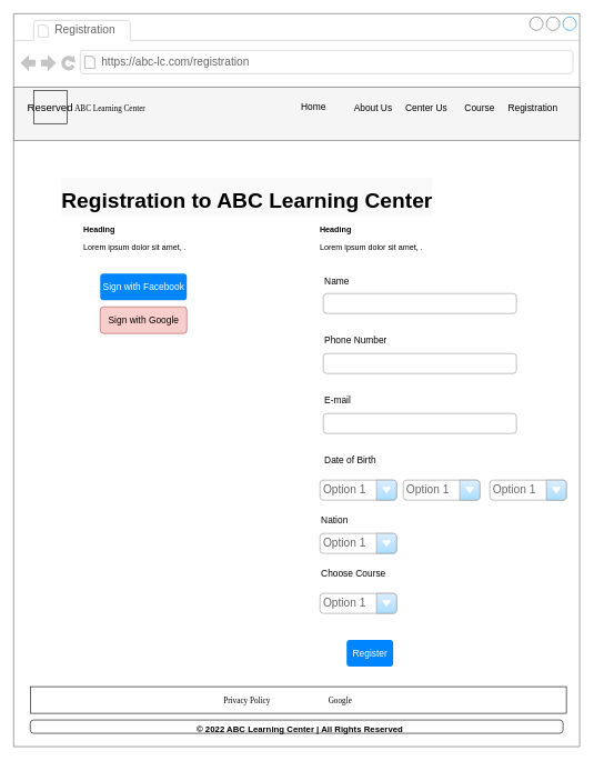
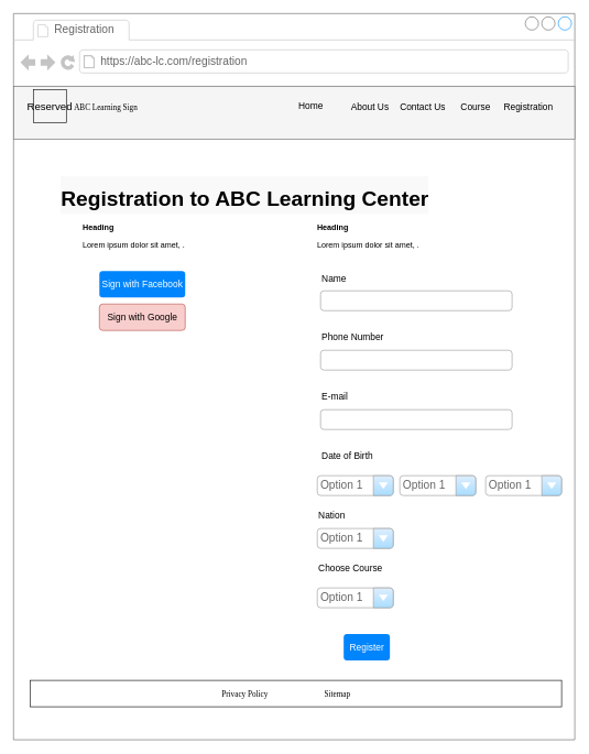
  <mxCell id="0" />
  <mxCell id="1" parent="0" />
  <mxCell id="2" value="" style="strokeWidth=1;shadow=0;dashed=0;align=center;html=1;shape=mxgraph.mockup.containers.browserWindow;rSize=0;strokeColor=#666666;strokeColor2=#008cff;strokeColor3=#c4c4c4;mainText=,;recursiveResize=0;" vertex="1" parent="1"><mxGeometry x="20" width="850" height="1100" as="geometry" y="20" /></mxCell>
  <mxCell id="3" value="Registration" style="strokeWidth=1;shadow=0;dashed=0;align=center;html=1;shape=mxgraph.mockup.containers.anchor;fontSize=17;fontColor=#666666;align=left;" vertex="1" parent="2"><mxGeometry x="60" y="12" width="110" height="26" as="geometry" /></mxCell>
  <mxCell id="4" value="https://abc-lc.com/registration" style="strokeWidth=1;shadow=0;dashed=0;align=center;html=1;shape=mxgraph.mockup.containers.anchor;rSize=0;fontSize=17;fontColor=#666666;align=left;" vertex="1" parent="2"><mxGeometry x="130" y="60" width="250" height="26" as="geometry" /></mxCell>
  <mxCell id="5" value="" style="html=1;shadow=0;dashed=0;fillColor=#f5f5f5;strokeColor=#666666;fontSize=16;fontColor=#333333;align=left;spacing=15;" vertex="1" parent="2"><mxGeometry y="110" width="850" height="80" as="geometry" /></mxCell>
  <mxCell id="6" value="&lt;font color=&quot;#000000&quot;&gt;Home&lt;/font&gt;" style="html=1;shadow=0;dashed=0;shape=mxgraph.bootstrap.rrect;rSize=5;fillColor=none;strokeColor=none;fontSize=14;fontColor=#ffffff;sketch=0;" vertex="1" parent="5"><mxGeometry x="415" y="10" width="70" height="40" as="geometry" /></mxCell>
- <mxCell id="7" value="Center Us" style="fillColor=none;strokeColor=none;fontSize=14;fontColor=#000000;" vertex="1" parent="5"><mxGeometry x="590" y="10" width="60" height="40" as="geometry" /></mxCell>
+ <mxCell id="7" value="Contact Us" style="fillColor=none;strokeColor=none;fontSize=14;fontColor=#000000;" vertex="1" parent="5"><mxGeometry x="590" y="10" width="60" height="40" as="geometry" /></mxCell>
  <mxCell id="8" value="About Us" style="fillColor=none;strokeColor=none;fontSize=14;fontColor=#000000;" vertex="1" parent="5"><mxGeometry x="510" y="10" width="60" height="40" as="geometry" /></mxCell>
  <mxCell id="9" value="Course" style="fillColor=none;strokeColor=none;fontSize=14;fontColor=#000000;" vertex="1" parent="5"><mxGeometry x="670" y="10" width="60" height="40" as="geometry" /></mxCell>
  <mxCell id="10" value="Reserved" style="whiteSpace=wrap;html=1;aspect=fixed;strokeColor=default;fontSize=16;fontColor=#000000;fillColor=none;" vertex="1" parent="5"><mxGeometry x="30" y="5" width="50" height="50" as="geometry" /></mxCell>
- <mxCell id="11" value="&lt;div style=&quot;&quot;&gt;&lt;span style=&quot;font-family: &amp;quot;Times New Roman&amp;quot;; background-color: initial;&quot;&gt;&lt;font style=&quot;font-size: 12px;&quot;&gt;ABC Learning Center&lt;/font&gt;&lt;/span&gt;&lt;/div&gt;" style="text;html=1;strokeColor=none;fillColor=none;align=left;verticalAlign=middle;whiteSpace=wrap;rounded=0;fontSize=16;fontColor=#000000;" vertex="1" parent="5"><mxGeometry x="90" y="20" width="110" height="20" as="geometry" /></mxCell>
+ <mxCell id="11" value="&lt;div style=&quot;&quot;&gt;&lt;span style=&quot;font-family: &amp;quot;Times New Roman&amp;quot;; background-color: initial;&quot;&gt;&lt;font style=&quot;font-size: 12px;&quot;&gt;ABC Learning Sign&lt;/font&gt;&lt;/span&gt;&lt;/div&gt;" style="text;html=1;strokeColor=none;fillColor=none;align=left;verticalAlign=middle;whiteSpace=wrap;rounded=0;fontSize=16;fontColor=#000000;" vertex="1" parent="5"><mxGeometry x="90" y="20" width="110" height="20" as="geometry" /></mxCell>
  <mxCell id="12" value="Registration" style="fillColor=none;strokeColor=none;fontSize=14;fontColor=#000000;" vertex="1" parent="5"><mxGeometry x="750" y="10" width="60" height="40" as="geometry" /></mxCell>
- <mxCell id="13" value="&lt;h1&gt;&lt;font style=&quot;font-size: 13px;&quot; color=&quot;#000000&quot;&gt;© 2022 ABC Learning Center | All Rights Reserved&lt;/font&gt;&lt;/h1&gt;" style="html=1;shadow=0;dashed=0;shape=mxgraph.bootstrap.rrect;rSize=5;strokeColor=default;strokeWidth=1;fillColor=none;fontColor=#59B958;whiteSpace=wrap;align=center;verticalAlign=middle;spacingLeft=10;" vertex="1" parent="2"><mxGeometry x="25" y="1060" width="800" height="20" as="geometry" /></mxCell>
  <mxCell id="14" value="" style="shape=rect;fillColor=#ffffff;strokeColor=#000000;shadow=0;labelBackgroundColor=none;fontFamily=Times New Roman;fontSize=13;fontColor=#3333FF;" vertex="1" parent="2"><mxGeometry x="25" y="1010" width="805" height="40" as="geometry" /></mxCell>
  <mxCell id="15" value="Privacy Policy" style="shape=rect;strokeColor=none;fillColor=none;fontSize=12;fontColor=#000000;dashed=0;labelBackgroundColor=none;fontFamily=Times New Roman;" vertex="1" parent="14"><mxGeometry x="225" width="201.25" height="40" as="geometry" /></mxCell>
- <mxCell id="16" value="Google" style="shape=rect;strokeColor=none;fillColor=none;fontSize=12;fontColor=#000000;dashed=0;labelBackgroundColor=none;fontFamily=Times New Roman;" vertex="1" parent="14"><mxGeometry x="365" width="201.25" height="40" as="geometry" /></mxCell>
+ <mxCell id="16" value="Sitemap" style="shape=rect;strokeColor=none;fillColor=none;fontSize=12;fontColor=#000000;dashed=0;labelBackgroundColor=none;fontFamily=Times New Roman;" vertex="1" parent="14"><mxGeometry x="365" width="201.25" height="40" as="geometry" /></mxCell>
  <mxCell id="17" value="&lt;h1 style=&quot;margin: 0px; padding: 0px; box-sizing: border-box; font-family: Arial, Helvetica, sans-serif; background-color: rgb(249, 249, 249);&quot;&gt;&lt;font style=&quot;font-size: 32px;&quot;&gt;Registration to ABC Learning Center&lt;/font&gt;&lt;/h1&gt;" style="text;strokeColor=none;fillColor=none;html=1;fontSize=24;fontStyle=1;verticalAlign=middle;align=left;fontColor=#000000;" vertex="1" parent="2"><mxGeometry x="70" y="220" width="570" height="110" as="geometry" /></mxCell>
  <mxCell id="18" value="Name" style="fillColor=none;strokeColor=none;align=left;fontSize=14;fontColor=#000000;" vertex="1" parent="2"><mxGeometry width="260" height="40" relative="1" as="geometry"><mxPoint x="465" y="380" as="offset" /></mxGeometry></mxCell>
  <mxCell id="19" value="" style="html=1;shadow=0;dashed=0;shape=mxgraph.bootstrap.rrect;rSize=5;fillColor=none;strokeColor=#999999;align=left;spacing=15;fontSize=14;fontColor=#6C767D;" vertex="1" parent="2"><mxGeometry width="290" height="30" relative="1" as="geometry"><mxPoint x="465" y="420" as="offset" /></mxGeometry></mxCell>
  <mxCell id="20" value="Date of Birth" style="fillColor=none;strokeColor=none;align=left;fontSize=14;fontColor=#000000;" vertex="1" parent="2"><mxGeometry width="260" height="40" relative="1" as="geometry"><mxPoint x="465" y="650" as="offset" /></mxGeometry></mxCell>
  <mxCell id="21" style="edgeStyle=orthogonalEdgeStyle;rounded=0;orthogonalLoop=1;jettySize=auto;html=1;fontSize=43;fontColor=#000000;" edge="1" parent="2" source="22"><mxGeometry relative="1" as="geometry"><Array as="points"><mxPoint x="1310" y="960" /><mxPoint x="1310" y="2190" /></Array></mxGeometry></mxCell>
  <mxCell id="22" value="Register" style="html=1;shadow=0;dashed=0;shape=mxgraph.bootstrap.rrect;rSize=5;fillColor=#0085FC;strokeColor=none;align=center;fontSize=14;fontColor=#FFFFFF;" vertex="1" parent="2"><mxGeometry width="70" height="40" relative="1" as="geometry"><mxPoint x="500" y="940" as="offset" /></mxGeometry></mxCell>
  <mxCell id="23" value="Phone Number" style="fillColor=none;strokeColor=none;align=left;fontSize=14;fontColor=#000000;" vertex="1" parent="2"><mxGeometry width="260" height="40" relative="1" as="geometry"><mxPoint x="465" y="470" as="offset" /></mxGeometry></mxCell>
  <mxCell id="24" value="" style="html=1;shadow=0;dashed=0;shape=mxgraph.bootstrap.rrect;rSize=5;fillColor=none;strokeColor=#999999;align=left;spacing=15;fontSize=14;fontColor=#6C767D;" vertex="1" parent="2"><mxGeometry width="290" height="30" relative="1" as="geometry"><mxPoint x="465" y="510" as="offset" /></mxGeometry></mxCell>
  <mxCell id="25" value="E-mail" style="fillColor=none;strokeColor=none;align=left;fontSize=14;fontColor=#000000;" vertex="1" parent="2"><mxGeometry width="260" height="40" relative="1" as="geometry"><mxPoint x="465" y="560" as="offset" /></mxGeometry></mxCell>
  <mxCell id="26" value="" style="html=1;shadow=0;dashed=0;shape=mxgraph.bootstrap.rrect;rSize=5;fillColor=none;strokeColor=#999999;align=left;spacing=15;fontSize=14;fontColor=#6C767D;" vertex="1" parent="2"><mxGeometry width="290" height="30" relative="1" as="geometry"><mxPoint x="465" y="600" as="offset" /></mxGeometry></mxCell>
  <mxCell id="27" value="Option 1" style="strokeWidth=1;shadow=0;dashed=0;align=center;html=1;shape=mxgraph.mockup.forms.comboBox;strokeColor=#999999;fillColor=#ddeeff;align=left;fillColor2=#aaddff;mainText=;fontColor=#666666;fontSize=17;spacingLeft=3;" vertex="1" parent="2"><mxGeometry x="460" y="700" width="115" height="30" as="geometry" /></mxCell>
  <mxCell id="28" value="Option 1" style="strokeWidth=1;shadow=0;dashed=0;align=center;html=1;shape=mxgraph.mockup.forms.comboBox;strokeColor=#999999;fillColor=#ddeeff;align=left;fillColor2=#aaddff;mainText=;fontColor=#666666;fontSize=17;spacingLeft=3;" vertex="1" parent="2"><mxGeometry x="585" y="700" width="115" height="30" as="geometry" /></mxCell>
  <mxCell id="29" value="Option 1" style="strokeWidth=1;shadow=0;dashed=0;align=center;html=1;shape=mxgraph.mockup.forms.comboBox;strokeColor=#999999;fillColor=#ddeeff;align=left;fillColor2=#aaddff;mainText=;fontColor=#666666;fontSize=17;spacingLeft=3;" vertex="1" parent="2"><mxGeometry x="715" y="700" width="115" height="30" as="geometry" /></mxCell>
  <mxCell id="30" value="Nation" style="fillColor=none;strokeColor=none;align=left;fontSize=14;fontColor=#000000;" vertex="1" parent="2"><mxGeometry width="260" height="40" relative="1" as="geometry"><mxPoint x="460" y="740" as="offset" /></mxGeometry></mxCell>
  <mxCell id="31" value="Option 1" style="strokeWidth=1;shadow=0;dashed=0;align=center;html=1;shape=mxgraph.mockup.forms.comboBox;strokeColor=#999999;fillColor=#ddeeff;align=left;fillColor2=#aaddff;mainText=;fontColor=#666666;fontSize=17;spacingLeft=3;" vertex="1" parent="2"><mxGeometry x="460" y="780" width="115" height="30" as="geometry" /></mxCell>
  <mxCell id="32" value="Option 1" style="strokeWidth=1;shadow=0;dashed=0;align=center;html=1;shape=mxgraph.mockup.forms.comboBox;strokeColor=#999999;fillColor=#ddeeff;align=left;fillColor2=#aaddff;mainText=;fontColor=#666666;fontSize=17;spacingLeft=3;" vertex="1" parent="2"><mxGeometry x="460" y="870" width="115" height="30" as="geometry" /></mxCell>
  <mxCell id="33" value="Choose Course" style="fillColor=none;strokeColor=none;align=left;fontSize=14;fontColor=#000000;" vertex="1" parent="2"><mxGeometry width="260" height="40" relative="1" as="geometry"><mxPoint x="460" y="820" as="offset" /></mxGeometry></mxCell>
  <mxCell id="34" value="&lt;h1 style=&quot;font-size: 12px;&quot;&gt;&lt;font style=&quot;font-size: 12px;&quot;&gt;Heading&lt;/font&gt;&lt;/h1&gt;&lt;p style=&quot;font-size: 12px;&quot;&gt;&lt;font style=&quot;font-size: 12px;&quot;&gt;Lorem ipsum dolor sit amet, .&lt;/font&gt;&lt;/p&gt;" style="text;html=1;strokeColor=none;fillColor=none;spacing=5;spacingTop=-20;whiteSpace=wrap;overflow=hidden;rounded=0;fontSize=31;fontColor=#000000;" vertex="1" parent="2"><mxGeometry x="100" y="320" width="190" height="60" as="geometry" /></mxCell>
  <mxCell id="35" value="&lt;h1 style=&quot;font-size: 12px;&quot;&gt;&lt;font style=&quot;font-size: 12px;&quot;&gt;Heading&lt;/font&gt;&lt;/h1&gt;&lt;p style=&quot;font-size: 12px;&quot;&gt;&lt;font style=&quot;font-size: 12px;&quot;&gt;Lorem ipsum dolor sit amet, .&lt;/font&gt;&lt;/p&gt;" style="text;html=1;strokeColor=none;fillColor=none;spacing=5;spacingTop=-20;whiteSpace=wrap;overflow=hidden;rounded=0;fontSize=31;fontColor=#000000;" vertex="1" parent="2"><mxGeometry x="455" y="320" width="190" height="60" as="geometry" /></mxCell>
  <mxCell id="36" value="Sign with Facebook" style="html=1;shadow=0;dashed=0;shape=mxgraph.bootstrap.rrect;rSize=5;fillColor=#0085FC;strokeColor=none;align=center;fontSize=14;fontColor=#FFFFFF;" vertex="1" parent="2"><mxGeometry width="130" height="40" relative="1" as="geometry"><mxPoint x="130" y="390" as="offset" /></mxGeometry></mxCell>
  <mxCell id="37" value="Sign with Google" style="html=1;shadow=0;dashed=0;shape=mxgraph.bootstrap.rrect;rSize=5;fillColor=#f8cecc;strokeColor=#b85450;align=center;fontSize=14;" vertex="1" parent="2"><mxGeometry width="130" height="40" relative="1" as="geometry"><mxPoint x="130" y="440" as="offset" /></mxGeometry></mxCell>
